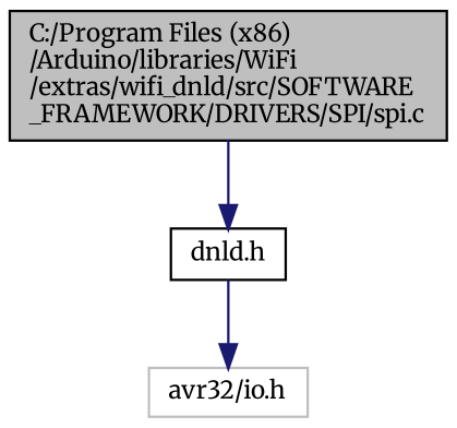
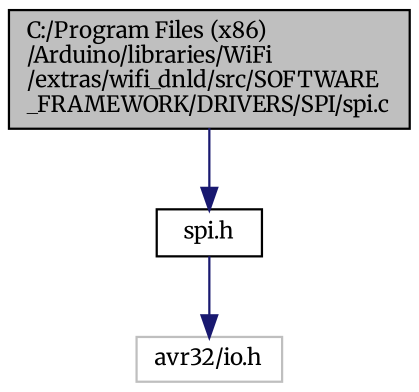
  digraph {
    fontname=Merriweather
    node [color=black fillcolor=white fontname=Merriweather fontsize=10 shape=record style=filled]
    edge [color=midnightblue fontname=Merriweather fontsize=10 labelfontname=Helvetica labelfontsize=10 style=solid]
    n1 [fillcolor=grey75 fontcolor=black height=0.2 label="C:/Program Files (x86)\l/Arduino/libraries/WiFi\l/extras/wifi_dnld/src/SOFTWARE\l_FRAMEWORK/DRIVERS/SPI/spi.c" width=0.4]
-   n2 [height=0.2 label="dnld.h" width=0.4]
+   n2 [height=0.2 label="spi.h" width=0.4]
    n3 [color=grey75 height=0.2 label="avr32/io.h" width=0.4]
    n1 -> n2
    n2 -> n3
  }
